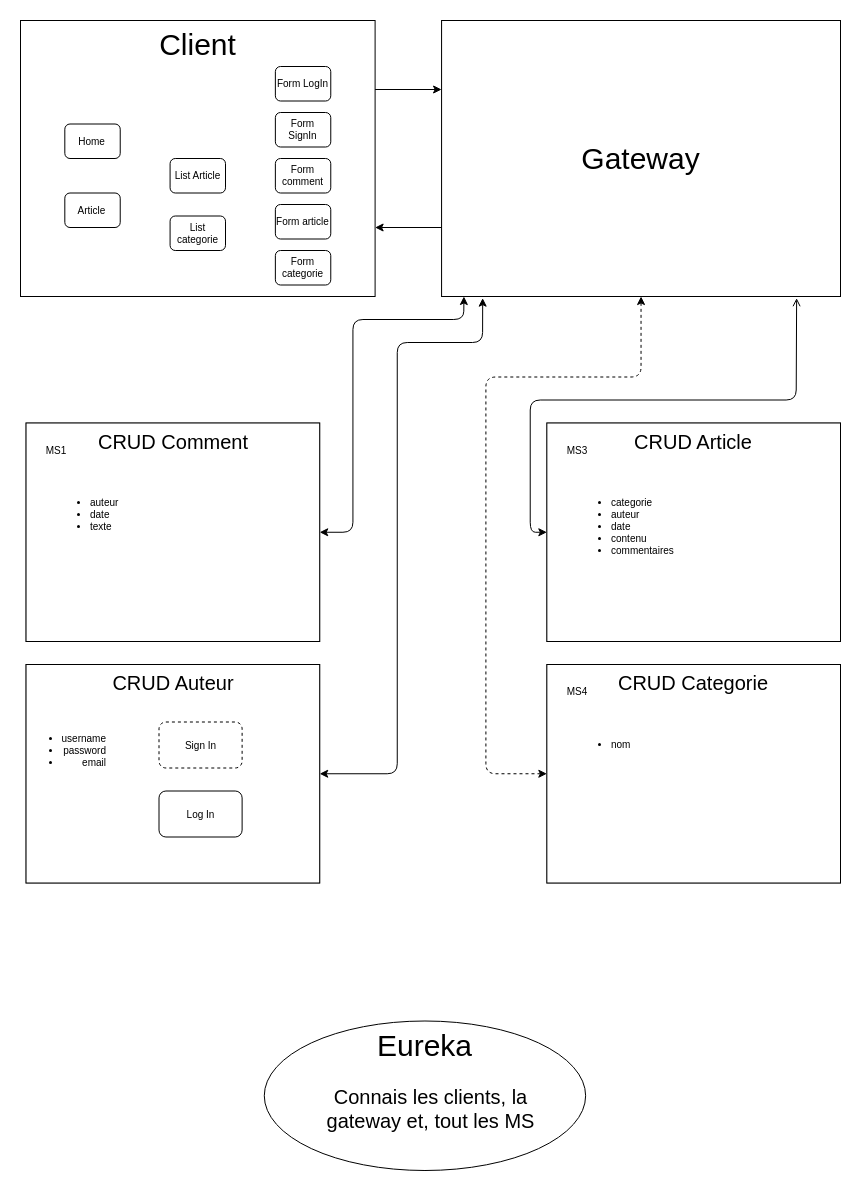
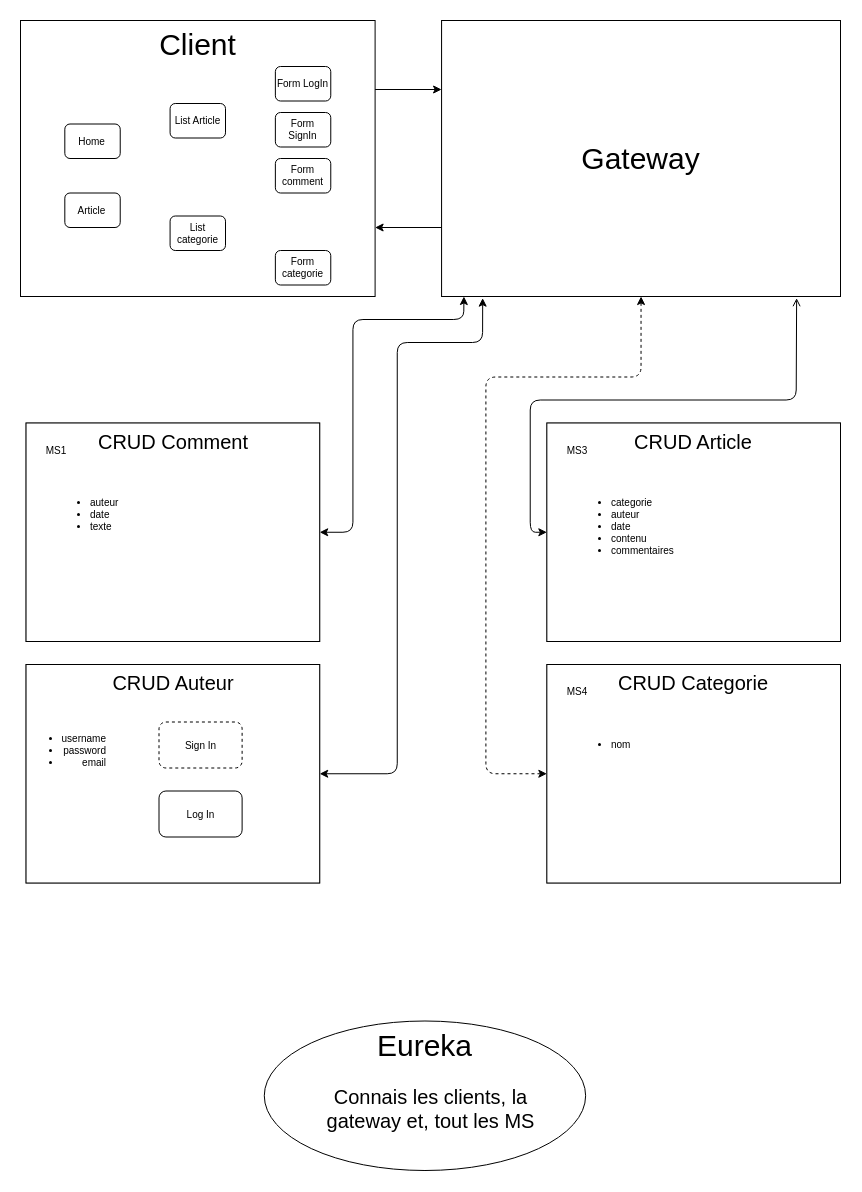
  <mxCell id="0" />
  <mxCell id="1" parent="0" />
  <mxCell id="2" value="" style="group" vertex="1" connectable="0" parent="1"><mxGeometry y="20" width="820" height="1150" as="geometry" x="20" /></mxCell>
  <mxCell id="3" value="" style="group;" vertex="1" connectable="0" parent="2"><mxGeometry width="354.595" height="276.0" as="geometry" /></mxCell>
  <mxCell id="4" value="Client" style="rounded=0;whiteSpace=wrap;html=1;verticalAlign=top;fontSize=30;" vertex="1" parent="3"><mxGeometry width="354.595" height="276.0" as="geometry" /></mxCell>
  <mxCell id="5" value="Home" style="rounded=1;whiteSpace=wrap;html=1;fontSize=10;" vertex="1" parent="3"><mxGeometry x="44.324" y="103.5" width="55.405" height="34.5" as="geometry" /></mxCell>
  <mxCell id="6" value="List categorie" style="rounded=1;whiteSpace=wrap;html=1;fontSize=10;" vertex="1" parent="3"><mxGeometry x="149.595" y="195.5" width="55.405" height="34.5" as="geometry" /></mxCell>
- <mxCell id="7" value="List Article" style="rounded=1;whiteSpace=wrap;html=1;fontSize=10;" vertex="1" parent="3"><mxGeometry x="149.595" y="138.0" width="55.405" height="34.5" as="geometry" /></mxCell>
+ <mxCell id="7" value="List Article" style="rounded=1;whiteSpace=wrap;html=1;fontSize=10;" vertex="1" parent="3"><mxGeometry x="149.595" y="83" width="55.405" height="34.5" as="geometry" /></mxCell>
  <mxCell id="8" value="Article" style="rounded=1;whiteSpace=wrap;html=1;fontSize=10;" vertex="1" parent="3"><mxGeometry x="44.324" y="172.5" width="55.405" height="34.5" as="geometry" /></mxCell>
  <mxCell id="9" value="Form comment" style="rounded=1;whiteSpace=wrap;html=1;fontSize=10;" vertex="1" parent="3"><mxGeometry x="254.865" y="138.0" width="55.405" height="34.5" as="geometry" /></mxCell>
- <mxCell id="10" value="Form article" style="rounded=1;whiteSpace=wrap;html=1;fontSize=10;" vertex="1" parent="3"><mxGeometry x="254.865" y="184.0" width="55.405" height="34.5" as="geometry" /></mxCell>
  <mxCell id="11" value="Form SignIn" style="rounded=1;whiteSpace=wrap;html=1;fontSize=10;" vertex="1" parent="3"><mxGeometry x="254.865" y="92.0" width="55.405" height="34.5" as="geometry" /></mxCell>
  <mxCell id="12" value="Form LogIn" style="rounded=1;whiteSpace=wrap;html=1;fontSize=10;" vertex="1" parent="3"><mxGeometry x="254.865" y="46.0" width="55.405" height="34.5" as="geometry" /></mxCell>
  <mxCell id="13" value="Form categorie" style="rounded=1;whiteSpace=wrap;html=1;fontSize=10;" vertex="1" parent="3"><mxGeometry x="254.865" y="230.0" width="55.405" height="34.5" as="geometry" /></mxCell>
  <mxCell id="14" value="" style="group;fillColor=#f5f5f5;strokeColor=#666666;fontColor=#333333;" vertex="1" connectable="0" parent="2"><mxGeometry x="421.081" width="398.919" height="276.0" as="geometry" /></mxCell>
  <mxCell id="15" value="&lt;font style=&quot;font-size: 30px&quot;&gt;Gateway&lt;/font&gt;" style="rounded=0;whiteSpace=wrap;html=1;fontSize=10;" vertex="1" parent="14"><mxGeometry width="398.919" height="276.0" as="geometry" /></mxCell>
  <mxCell id="16" value="" style="group;fillColor=#f5f5f5;strokeColor=#666666;fontColor=#333333;" vertex="1" connectable="0" parent="2"><mxGeometry x="526.351" y="644" width="293.649" height="218.5" as="geometry" /></mxCell>
  <mxCell id="17" value="" style="group" vertex="1" connectable="0" parent="16"><mxGeometry width="293.649" height="218.5" as="geometry" /></mxCell>
  <mxCell id="18" value="" style="group" vertex="1" connectable="0" parent="17"><mxGeometry width="293.649" height="218.5" as="geometry" /></mxCell>
  <mxCell id="19" value="CRUD Categorie" style="rounded=0;whiteSpace=wrap;html=1;fontSize=20;verticalAlign=top;" vertex="1" parent="18"><mxGeometry width="293.649" height="218.5" as="geometry" /></mxCell>
  <mxCell id="20" value="&lt;font style=&quot;font-size: 10px&quot;&gt;MS4&lt;/font&gt;" style="text;html=1;strokeColor=none;fillColor=none;align=center;verticalAlign=middle;whiteSpace=wrap;rounded=0;fontSize=20;" vertex="1" parent="18"><mxGeometry x="8.865" y="11.5" width="44.324" height="23.0" as="geometry" /></mxCell>
  <mxCell id="21" value="&lt;ul style=&quot;font-size: 10px&quot;&gt;&lt;li style=&quot;font-size: 10px&quot;&gt;nom&lt;/li&gt;&lt;/ul&gt;" style="text;html=1;strokeColor=none;fillColor=none;align=left;verticalAlign=top;whiteSpace=wrap;rounded=0;fontSize=10;" vertex="1" parent="18"><mxGeometry x="22.162" y="57.5" width="249.324" height="149.5" as="geometry" /></mxCell>
  <mxCell id="22" value="" style="group;" vertex="1" connectable="0" parent="2"><mxGeometry x="526.351" y="402.5" width="293.649" height="218.5" as="geometry" /></mxCell>
  <mxCell id="23" value="" style="group;fillColor=#f5f5f5;strokeColor=#666666;fontColor=#333333;" vertex="1" connectable="0" parent="22"><mxGeometry width="293.649" height="218.5" as="geometry" /></mxCell>
  <mxCell id="24" value="" style="group" vertex="1" connectable="0" parent="23"><mxGeometry width="293.649" height="218.5" as="geometry" /></mxCell>
  <mxCell id="25" value="CRUD Article" style="rounded=0;whiteSpace=wrap;html=1;fontSize=20;verticalAlign=top;" vertex="1" parent="24"><mxGeometry width="293.649" height="218.5" as="geometry" /></mxCell>
  <mxCell id="26" value="&lt;font style=&quot;font-size: 10px&quot;&gt;MS3&lt;/font&gt;" style="text;html=1;strokeColor=none;fillColor=none;align=center;verticalAlign=middle;whiteSpace=wrap;rounded=0;fontSize=20;" vertex="1" parent="24"><mxGeometry x="8.865" y="11.5" width="44.324" height="23.0" as="geometry" /></mxCell>
  <mxCell id="27" value="&lt;ul style=&quot;font-size: 10px&quot;&gt;&lt;li style=&quot;font-size: 10px&quot;&gt;categorie&lt;/li&gt;&lt;li style=&quot;font-size: 10px&quot;&gt;auteur&lt;/li&gt;&lt;li style=&quot;font-size: 10px&quot;&gt;date&lt;/li&gt;&lt;li style=&quot;font-size: 10px&quot;&gt;contenu&lt;/li&gt;&lt;li style=&quot;font-size: 10px&quot;&gt;commentaires&lt;/li&gt;&lt;/ul&gt;" style="text;html=1;strokeColor=none;fillColor=none;align=left;verticalAlign=top;whiteSpace=wrap;rounded=0;fontSize=10;" vertex="1" parent="24"><mxGeometry x="22.162" y="57.5" width="249.324" height="149.5" as="geometry" /></mxCell>
  <mxCell id="28" value="" style="group;fillColor=#f5f5f5;strokeColor=#666666;fontColor=#333333;" vertex="1" connectable="0" parent="2"><mxGeometry x="5.541" y="644" width="293.649" height="218.5" as="geometry" /></mxCell>
  <mxCell id="29" value="" style="group" vertex="1" connectable="0" parent="28"><mxGeometry width="293.649" height="218.5" as="geometry" /></mxCell>
  <mxCell id="30" value="CRUD Auteur" style="rounded=0;whiteSpace=wrap;html=1;fontSize=20;verticalAlign=top;" vertex="1" parent="29"><mxGeometry width="293.649" height="218.5" as="geometry" /></mxCell>
  <mxCell id="31" value="&lt;ul style=&quot;font-size: 10px;&quot;&gt;&lt;li style=&quot;font-size: 10px;&quot;&gt;username&lt;/li&gt;&lt;li style=&quot;font-size: 10px;&quot;&gt;password&lt;/li&gt;&lt;li style=&quot;font-size: 10px;&quot;&gt;email&lt;/li&gt;&lt;/ul&gt;" style="text;html=1;strokeColor=none;fillColor=none;align=right;verticalAlign=middle;whiteSpace=wrap;rounded=0;fontSize=10;" vertex="1" parent="29"><mxGeometry x="27.703" y="57.5" width="55.405" height="57.5" as="geometry" /></mxCell>
  <mxCell id="32" value="Sign In" style="rounded=1;whiteSpace=wrap;html=1;fontSize=10;align=center;dashed=1;" vertex="1" parent="29"><mxGeometry x="132.973" y="57.5" width="83.108" height="46.0" as="geometry" /></mxCell>
  <mxCell id="33" value="Log In" style="rounded=1;whiteSpace=wrap;html=1;fontSize=10;align=center;" vertex="1" parent="29"><mxGeometry x="132.973" y="126.5" width="83.108" height="46.0" as="geometry" /></mxCell>
  <mxCell id="34" value="" style="group;fillColor=#f5f5f5;strokeColor=#666666;fontColor=#333333;" vertex="1" connectable="0" parent="2"><mxGeometry x="5.541" y="402.5" width="293.649" height="218.5" as="geometry" /></mxCell>
  <mxCell id="35" value="" style="group" vertex="1" connectable="0" parent="34"><mxGeometry width="293.649" height="218.5" as="geometry" /></mxCell>
  <mxCell id="36" value="CRUD Comment" style="rounded=0;whiteSpace=wrap;html=1;fontSize=20;verticalAlign=top;" vertex="1" parent="35"><mxGeometry width="293.649" height="218.5" as="geometry" /></mxCell>
  <mxCell id="37" value="&lt;font style=&quot;font-size: 10px&quot;&gt;MS1&lt;/font&gt;" style="text;html=1;strokeColor=none;fillColor=none;align=center;verticalAlign=middle;whiteSpace=wrap;rounded=0;fontSize=20;" vertex="1" parent="35"><mxGeometry x="8.865" y="11.5" width="44.324" height="23.0" as="geometry" /></mxCell>
  <mxCell id="38" value="&lt;ul style=&quot;font-size: 10px&quot;&gt;&lt;li style=&quot;font-size: 10px&quot;&gt;auteur&lt;/li&gt;&lt;li style=&quot;font-size: 10px&quot;&gt;date&lt;/li&gt;&lt;li style=&quot;font-size: 10px&quot;&gt;texte&lt;/li&gt;&lt;/ul&gt;" style="text;html=1;strokeColor=none;fillColor=none;align=left;verticalAlign=top;whiteSpace=wrap;rounded=0;fontSize=10;" vertex="1" parent="35"><mxGeometry x="22.162" y="57.5" width="249.324" height="149.5" as="geometry" /></mxCell>
  <mxCell id="39" value="" style="endArrow=classic;html=1;fontSize=10;exitX=1;exitY=0.25;exitDx=0;exitDy=0;entryX=0;entryY=0.25;entryDx=0;entryDy=0;" edge="1" parent="2" source="4" target="15"><mxGeometry width="50" height="50" relative="1" as="geometry"><mxPoint x="354.595" y="356.5" as="sourcePoint" /><mxPoint x="387.838" y="172.5" as="targetPoint" /></mxGeometry></mxCell>
  <mxCell id="40" value="" style="endArrow=classic;html=1;fontSize=10;entryX=1;entryY=0.75;entryDx=0;entryDy=0;exitX=0;exitY=0.75;exitDx=0;exitDy=0;" edge="1" parent="2" source="15" target="4"><mxGeometry width="50" height="50" relative="1" as="geometry"><mxPoint x="365.676" y="414.0" as="sourcePoint" /><mxPoint x="421.081" y="356.5" as="targetPoint" /></mxGeometry></mxCell>
  <mxCell id="41" value="" style="endArrow=classic;startArrow=classic;html=1;fontSize=10;entryX=0.056;entryY=1;entryDx=0;entryDy=0;entryPerimeter=0;exitX=1;exitY=0.5;exitDx=0;exitDy=0;" edge="1" parent="2" source="36" target="15"><mxGeometry width="50" height="50" relative="1" as="geometry"><mxPoint x="354.595" y="425.5" as="sourcePoint" /><mxPoint x="410.0" y="368.0" as="targetPoint" /><Array as="points"><mxPoint x="332.432" y="511.75" /><mxPoint x="332.432" y="299" /><mxPoint x="443.243" y="299" /></Array></mxGeometry></mxCell>
  <mxCell id="42" value="" style="endArrow=open;startArrow=classic;html=1;fontSize=10;entryX=0.89;entryY=1.006;entryDx=0;entryDy=0;entryPerimeter=0;exitX=0;exitY=0.5;exitDx=0;exitDy=0;" edge="1" parent="2" source="25" target="15"><mxGeometry width="50" height="50" relative="1" as="geometry"><mxPoint x="310.27" y="523.25" as="sourcePoint" /><mxPoint x="454.502" y="287.5" as="targetPoint" /><Array as="points"><mxPoint x="509.73" y="511.75" /><mxPoint x="509.73" y="379.5" /><mxPoint x="775.676" y="379.5" /></Array></mxGeometry></mxCell>
  <mxCell id="43" value="" style="endArrow=classic;startArrow=classic;html=1;fontSize=10;entryX=0.103;entryY=1.006;entryDx=0;entryDy=0;entryPerimeter=0;exitX=1;exitY=0.5;exitDx=0;exitDy=0;" edge="1" parent="2" source="30" target="15"><mxGeometry width="50" height="50" relative="1" as="geometry"><mxPoint x="387.838" y="494.5" as="sourcePoint" /><mxPoint x="443.243" y="437.0" as="targetPoint" /><Array as="points"><mxPoint x="376.757" y="753.25" /><mxPoint x="376.757" y="322" /><mxPoint x="462.081" y="322" /></Array></mxGeometry></mxCell>
  <mxCell id="44" value="" style="endArrow=classic;startArrow=classic;html=1;fontSize=10;entryX=0;entryY=0.5;entryDx=0;entryDy=0;exitX=0.5;exitY=1;exitDx=0;exitDy=0;dashed=1;" edge="1" parent="2" source="15" target="19"><mxGeometry width="50" height="50" relative="1" as="geometry"><mxPoint x="465.405" y="357.88" as="sourcePoint" /><mxPoint x="476.486" y="701.5" as="targetPoint" /><Array as="points"><mxPoint x="620.541" y="356.5" /><mxPoint x="465.405" y="356.5" /><mxPoint x="465.405" y="753.25" /></Array></mxGeometry></mxCell>
  <mxCell id="45" value="Eureka" style="ellipse;whiteSpace=wrap;html=1;fontSize=30;align=center;verticalAlign=top;" vertex="1" parent="2"><mxGeometry x="243.784" y="1000.5" width="321.351" height="149.5" as="geometry" /></mxCell>
  <mxCell id="46" value="Connais les clients, la gateway et, tout les MS" style="text;html=1;strokeColor=none;fillColor=none;align=center;verticalAlign=middle;whiteSpace=wrap;rounded=0;fontSize=20;" vertex="1" parent="2"><mxGeometry x="293.649" y="1058.0" width="232.703" height="60.375" as="geometry" /></mxCell>
